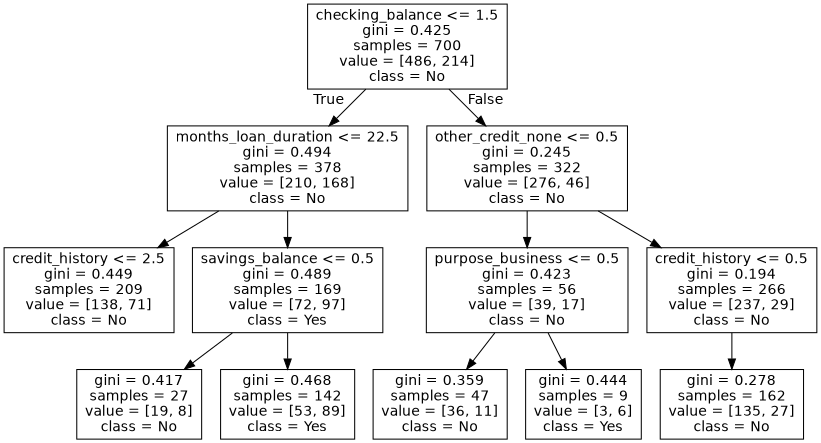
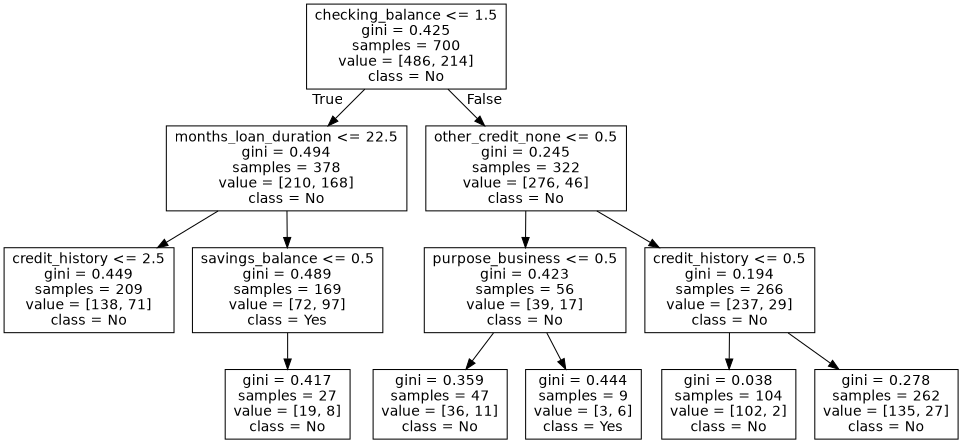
  digraph {
    node [fontname=helvetica shape=box]
    edge [fontname=helvetica]
    n1 [label="checking_balance <= 1.5\ngini = 0.425\nsamples = 700\nvalue = [486, 214]\nclass = No"]
    n2 [label="months_loan_duration <= 22.5\ngini = 0.494\nsamples = 378\nvalue = [210, 168]\nclass = No"]
    n3 [label="other_credit_none <= 0.5\ngini = 0.245\nsamples = 322\nvalue = [276, 46]\nclass = No"]
    n4 [label="credit_history <= 2.5\ngini = 0.449\nsamples = 209\nvalue = [138, 71]\nclass = No"]
    n5 [label="savings_balance <= 0.5\ngini = 0.489\nsamples = 169\nvalue = [72, 97]\nclass = Yes"]
    n6 [label="purpose_business <= 0.5\ngini = 0.423\nsamples = 56\nvalue = [39, 17]\nclass = No"]
    n7 [label="credit_history <= 0.5\ngini = 0.194\nsamples = 266\nvalue = [237, 29]\nclass = No"]
    n8 [label="gini = 0.417\nsamples = 27\nvalue = [19, 8]\nclass = No"]
-   n9 [label="gini = 0.468\nsamples = 142\nvalue = [53, 89]\nclass = Yes"]
    n10 [label="gini = 0.359\nsamples = 47\nvalue = [36, 11]\nclass = No"]
    n11 [label="gini = 0.444\nsamples = 9\nvalue = [3, 6]\nclass = Yes"]
-   n13 [label="gini = 0.278\nsamples = 162\nvalue = [135, 27]\nclass = No"]
+   n12 [label="gini = 0.038\nsamples = 104\nvalue = [102, 2]\nclass = No"]
+   n13 [label="gini = 0.278\nsamples = 262\nvalue = [135, 27]\nclass = No"]
    n1 -> n2 [headlabel=True labelangle=45 labeldistance=2.5]
    n1 -> n3 [headlabel=False labelangle=-45 labeldistance=2.5]
    n2 -> n4
    n2 -> n5
    n3 -> n6
    n3 -> n7
    n5 -> n8
-   n5 -> n9
    n6 -> n10
    n6 -> n11
+   n7 -> n12
    n7 -> n13
  }
